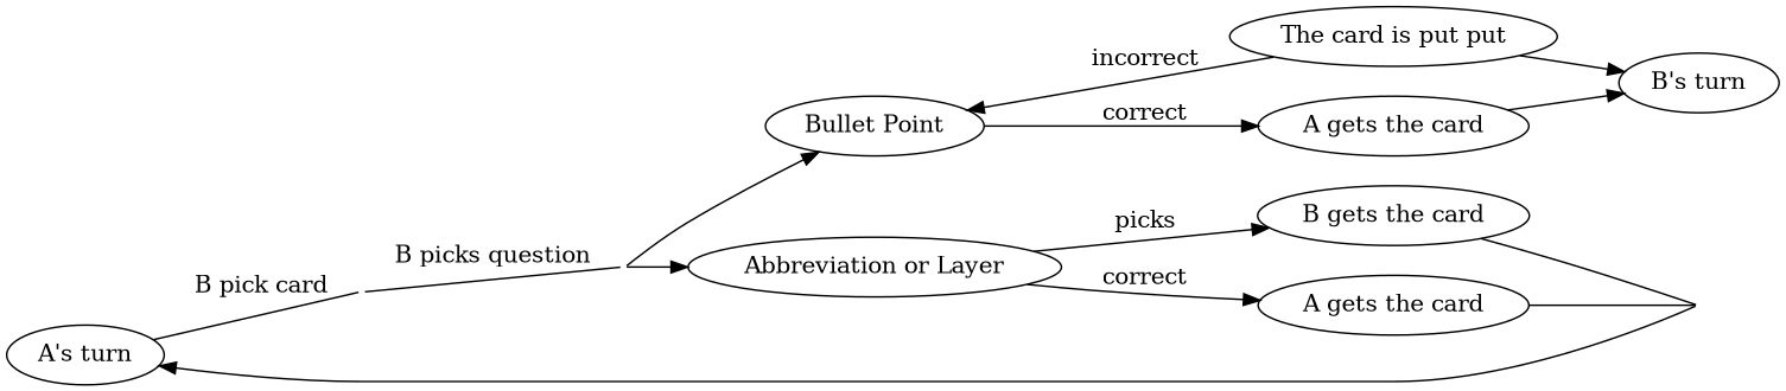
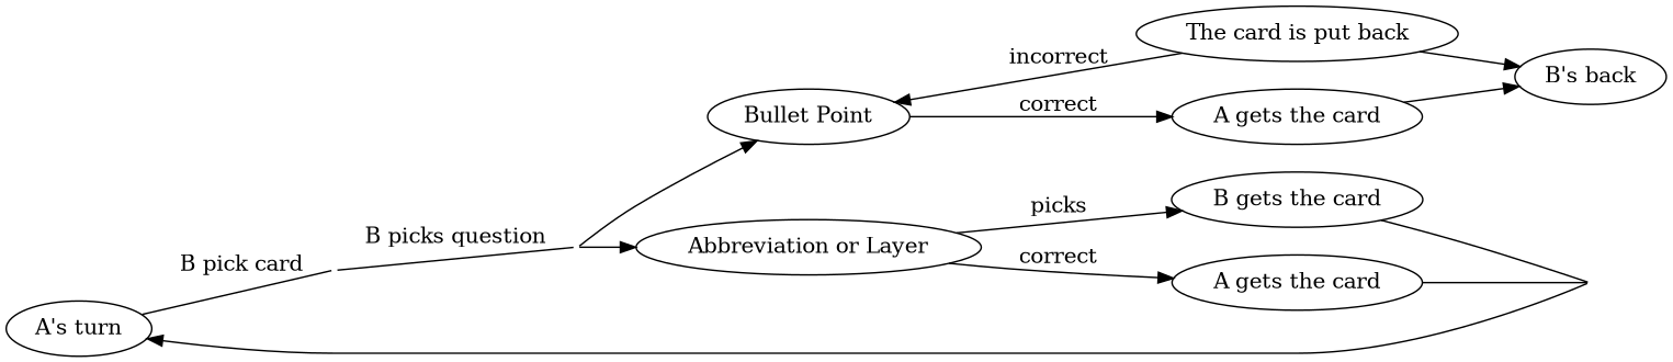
  digraph {
    rankdir=LR
    n1 [label="A's turn"]
    n2 [label="Abbreviation or Layer"]
    n3 [label="Bullet Point"]
    n4 [label="A gets the card"]
    n5 [label="B gets the card"]
    n6 [label="A gets the card"]
-   n7 [label="The card is put put"]
-   n8 [label="B's turn"]
+   n7 [label="The card is put back"]
+   n8 [label="B's back"]
    turna [shape=point style=invis]
    pb [shape=point style=invis]
    int [shape=point style=invis]
    subgraph sub_1 {
      rank=same
      n1
    }
    subgraph sub_2 {
      rank=same
      n2
      n3
    }
    subgraph sub_3 {
      rank=same
      n4
      n5
      n6
      n7
    }
    subgraph sub_4 {
      rank=same
      n8
      turna
    }
    n1 -> pb [arrowhead=none label="B pick card"]
    n2 -> n4 [label=correct]
    n2 -> n5 [label=picks]
    n3 -> n6 [label=correct]
    n4 -> turna [arrowhead=none]
    n5 -> turna [arrowhead=none]
    n6 -> n8
    n7 -> n3 [label=incorrect]
    n7 -> n8
    turna -> n1
    pb -> int [arrowhead=none label="B picks question"]
    int -> n2
    int -> n3
  }
